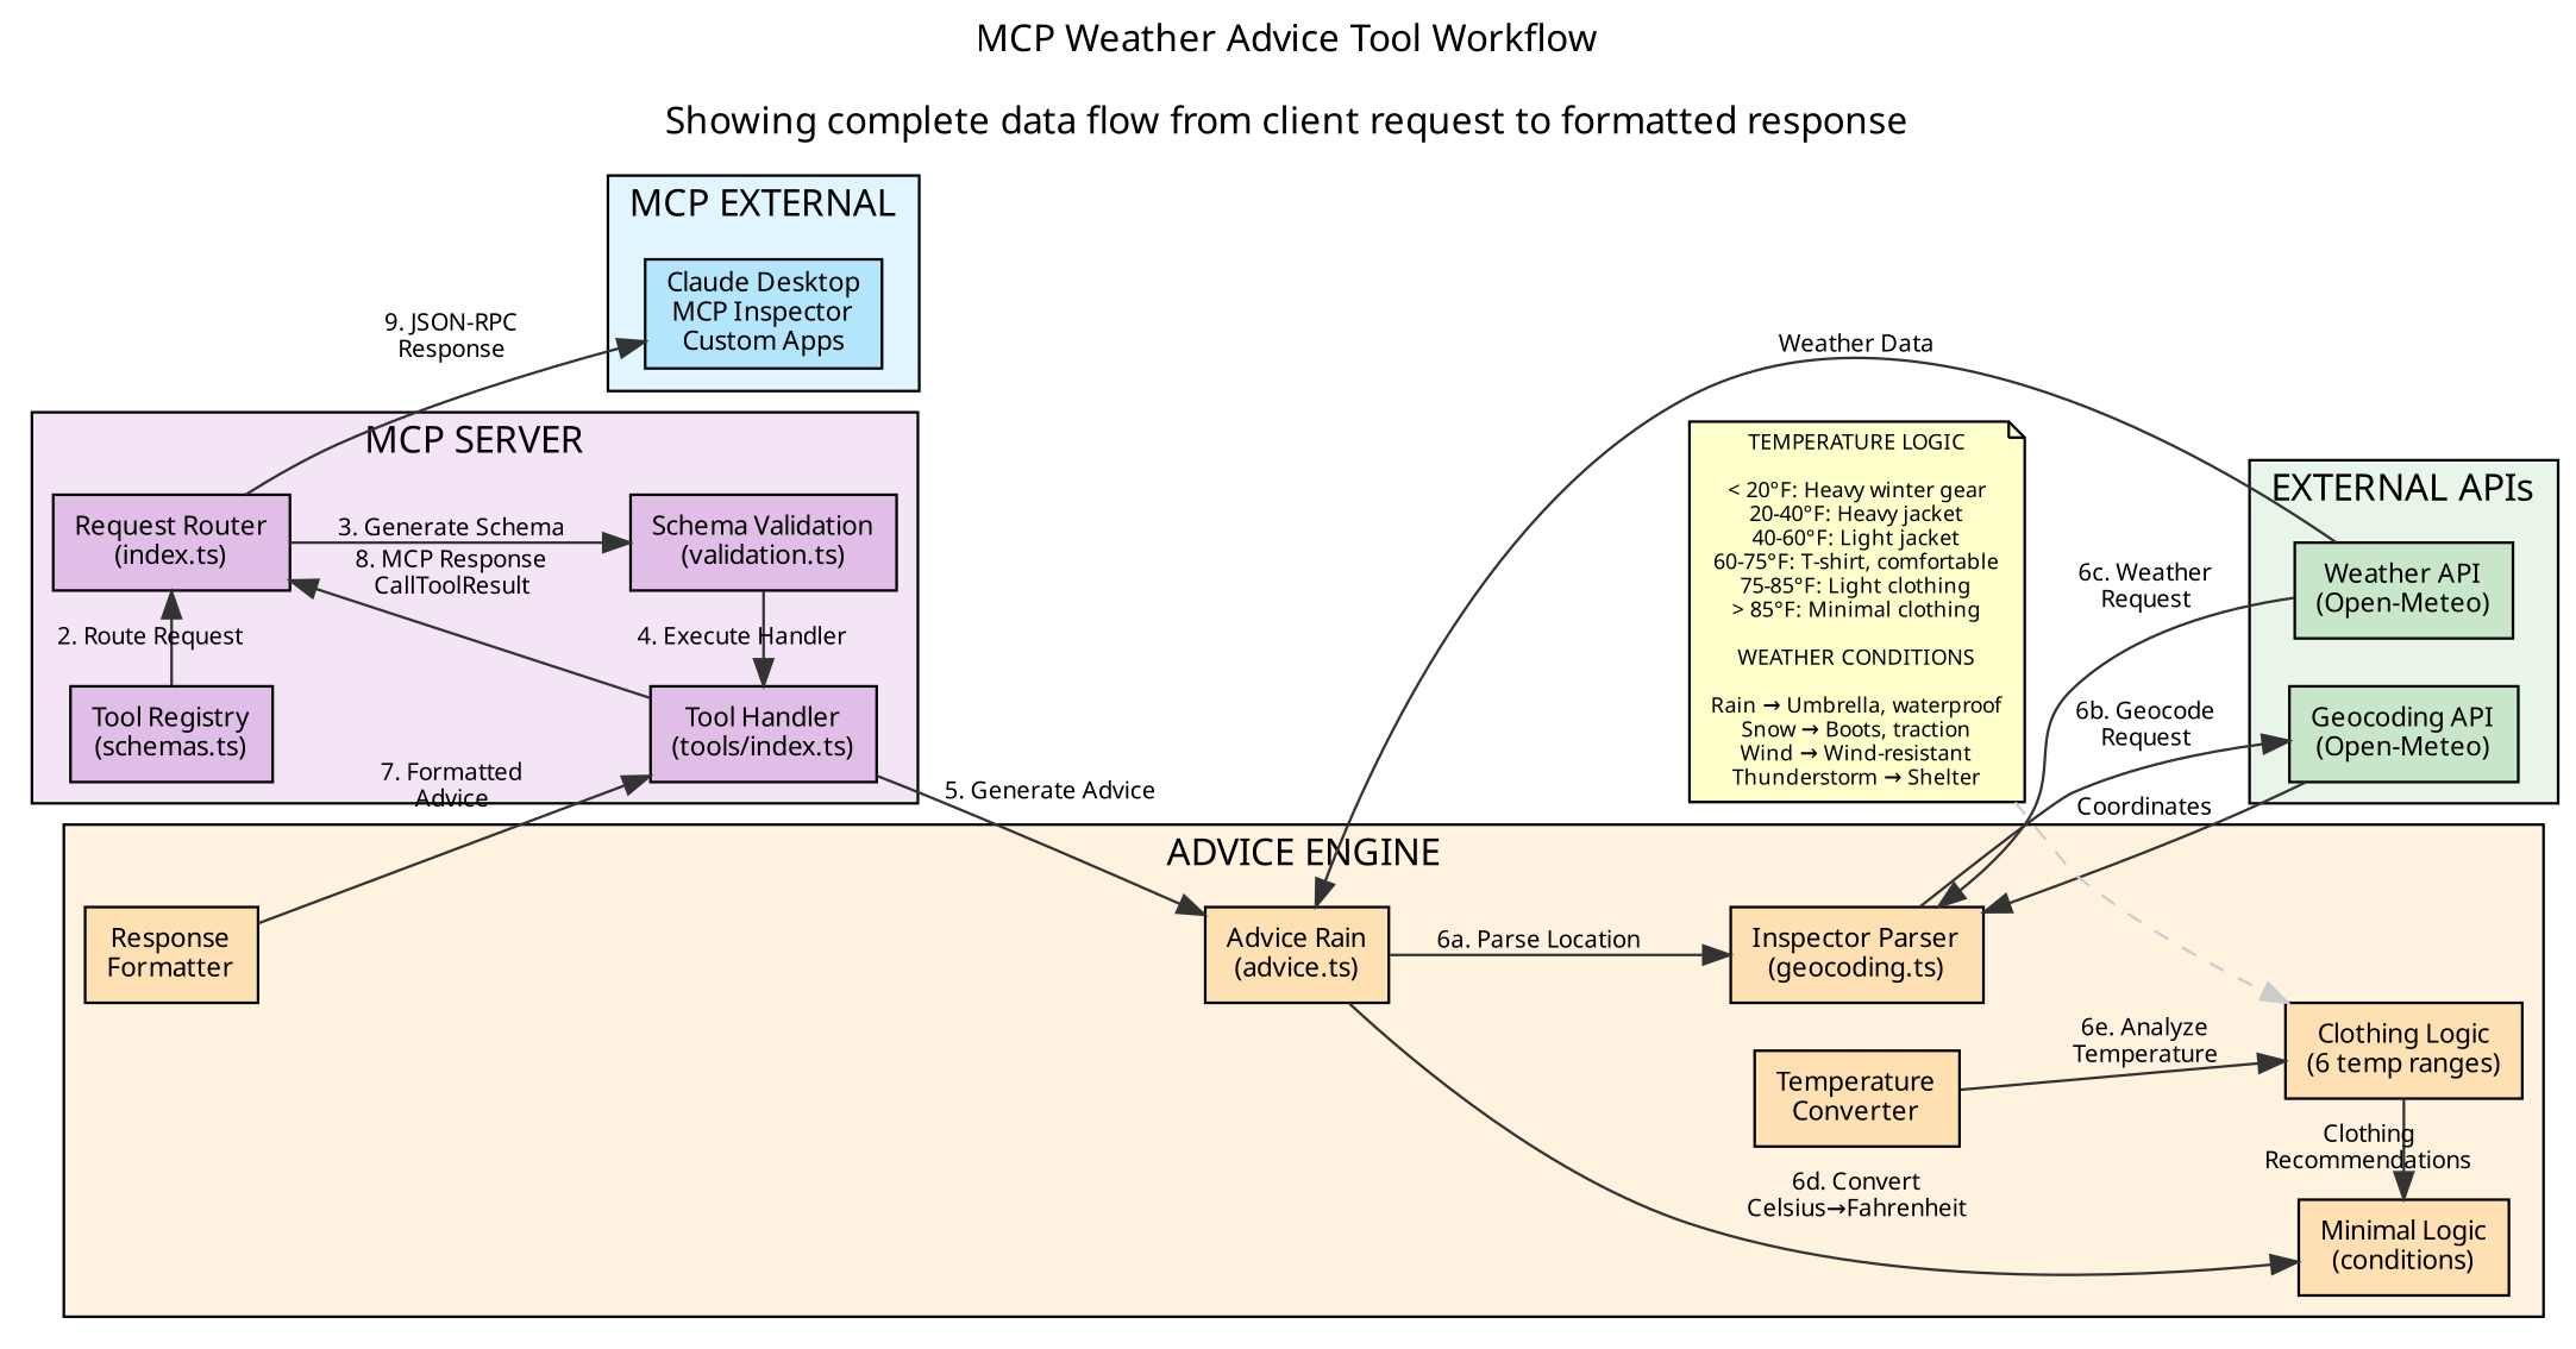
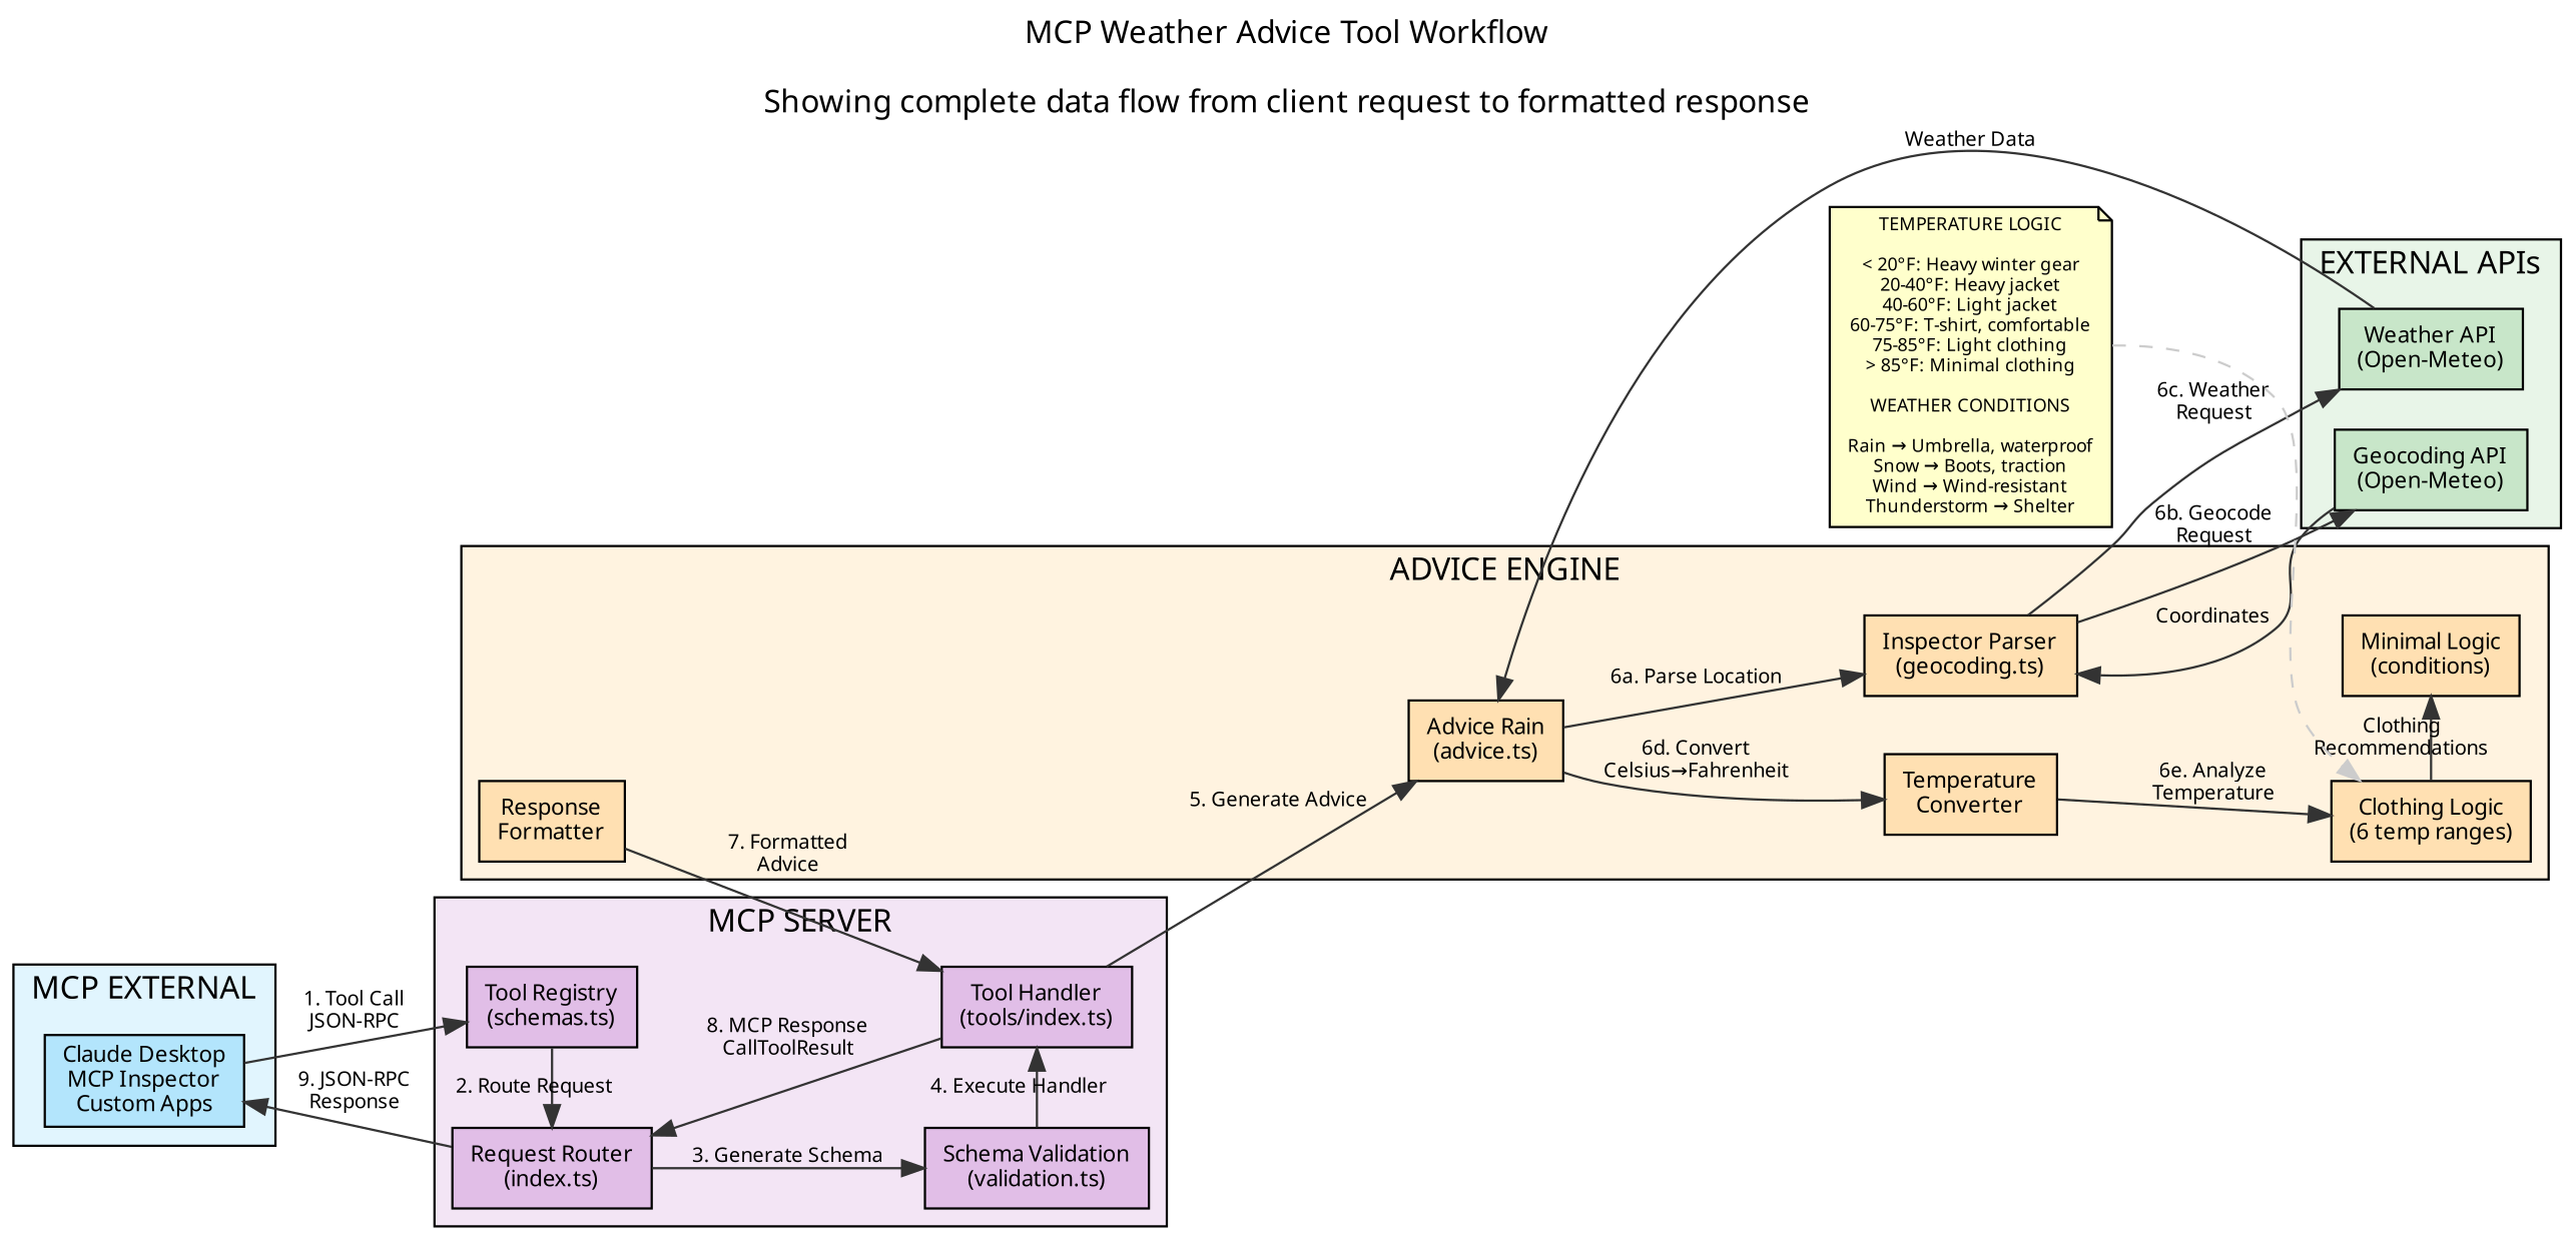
  digraph {
    bgcolor="#FFFFFF"
    fontname="Noto Sans"
    fontsize=14
    label="MCP Weather Advice Tool Workflow\n\nShowing complete data flow from client request to formatted response"
    labelloc=t
    newrank=true
    rankdir=LR
    node [fillcolor="#FFE0B2" fontname="Noto Sans" fontsize=10 shape=box style=filled]
    edge [color="#333333" fontname="Noto Sans" fontsize=9]
    n1 [fillcolor="#B3E5FC" label="Claude Desktop\nMCP Inspector\nCustom Apps"]
    n2 [fillcolor="#E1BEE7" label="Tool Registry\n(schemas.ts)"]
    n3 [fillcolor="#E1BEE7" label="Request Router\n(index.ts)"]
    n4 [fillcolor="#E1BEE7" label="Schema Validation\n(validation.ts)"]
    n5 [fillcolor="#E1BEE7" label="Tool Handler\n(tools/index.ts)"]
    n6 [label="Advice Rain\n(advice.ts)"]
    n7 [label="Inspector Parser\n(geocoding.ts)"]
    n8 [label="Temperature\nConverter"]
    n9 [label="Clothing Logic\n(6 temp ranges)"]
    n10 [label="Minimal Logic\n(conditions)"]
    n11 [label="Response\nFormatter"]
    n12 [fillcolor="#C8E6C9" label="Geocoding API\n(Open-Meteo)"]
    n13 [fillcolor="#C8E6C9" label="Weather API\n(Open-Meteo)"]
    n14 [fillcolor="#FFFFCC" fontsize=8 label="TEMPERATURE LOGIC\n\n< 20°F: Heavy winter gear\n20-40°F: Heavy jacket\n40-60°F: Light jacket\n60-75°F: T-shirt, comfortable\n75-85°F: Light clothing\n> 85°F: Minimal clothing\n\nWEATHER CONDITIONS\n\nRain → Umbrella, waterproof\nSnow → Boots, traction\nWind → Wind-resistant\nThunderstorm → Shelter" shape=note]
    subgraph sub_1 {
      rank=same
      n1
    }
    subgraph sub_2 {
      rank=same
      n2
      n3
    }
    subgraph sub_3 {
      rank=same
      n4
      n5
    }
    subgraph sub_4 {
      rank=same
      n6
    }
    subgraph sub_5 {
      rank=same
      n7
      n8
    }
    subgraph sub_6 {
      rank=same
      n9
      n10
    }
    subgraph sub_7 {
      rank=same
      n11
    }
    subgraph sub_8 {
      rank=same
      n12
      n13
    }
    subgraph cluster_9 {
      fillcolor="#E1F5FE"
      label="MCP EXTERNAL"
      style=filled
      n1
    }
    subgraph cluster_10 {
      fillcolor="#F3E5F5"
      label="MCP SERVER"
      style=filled
      n2
      n3
      n4
      n5
    }
    subgraph cluster_11 {
      fillcolor="#FFF3E0"
      label="ADVICE ENGINE"
      style=filled
      n6
      n7
      n8
      n9
      n10
      n11
    }
    subgraph cluster_12 {
      fillcolor="#E8F5E8"
      label="EXTERNAL APIs"
      style=filled
      n12
      n13
    }
+   n1 -> n2 [label="1. Tool Call\nJSON-RPC"]
    n2 -> n3 [label="2. Route Request"]
    n3 -> n1 [label="9. JSON-RPC\nResponse"]
    n3 -> n4 [label="3. Generate Schema"]
    n4 -> n5 [label="4. Execute Handler"]
    n5 -> n3 [label="8. MCP Response\nCallToolResult"]
    n5 -> n6 [label="5. Generate Advice"]
    n6 -> n7 [label="6a. Parse Location"]
-   n6 -> n10 [label="6d. Convert\nCelsius→Fahrenheit"]
+   n6 -> n8 [label="6d. Convert\nCelsius→Fahrenheit"]
    n7 -> n12 [label="6b. Geocode\nRequest"]
-   n13 -> n7 [label="6c. Weather\nRequest"]
+   n7 -> n13 [label="6c. Weather\nRequest"]
    n8 -> n9 [label="6e. Analyze\nTemperature"]
    n9 -> n10 [label="Clothing\nRecommendations"]
    n11 -> n5 [label="7. Formatted\nAdvice"]
    n12 -> n7 [label=Coordinates]
    n13 -> n6 [label="Weather Data"]
    n14 -> n9 [color="#CCCCCC" style=dashed]
  }
